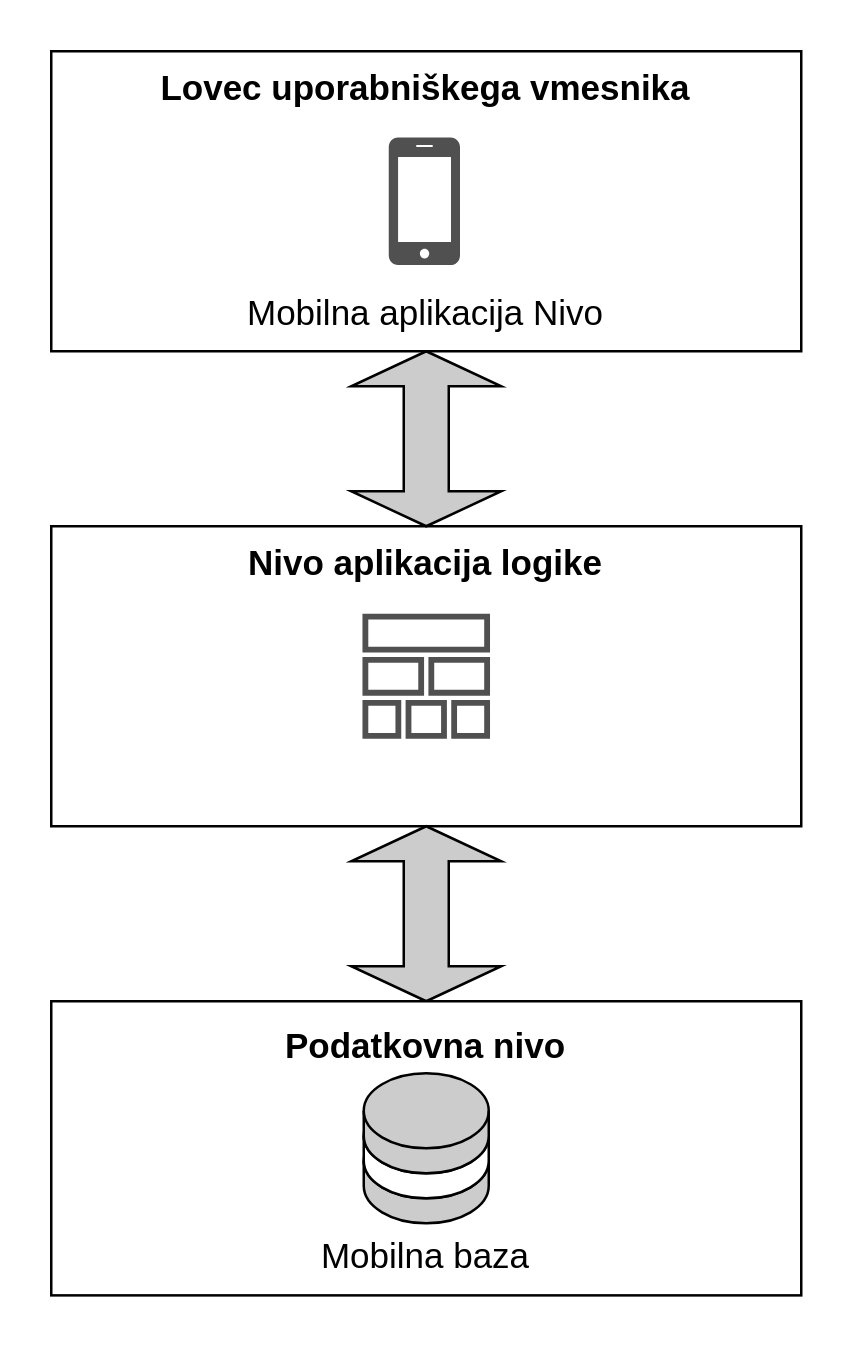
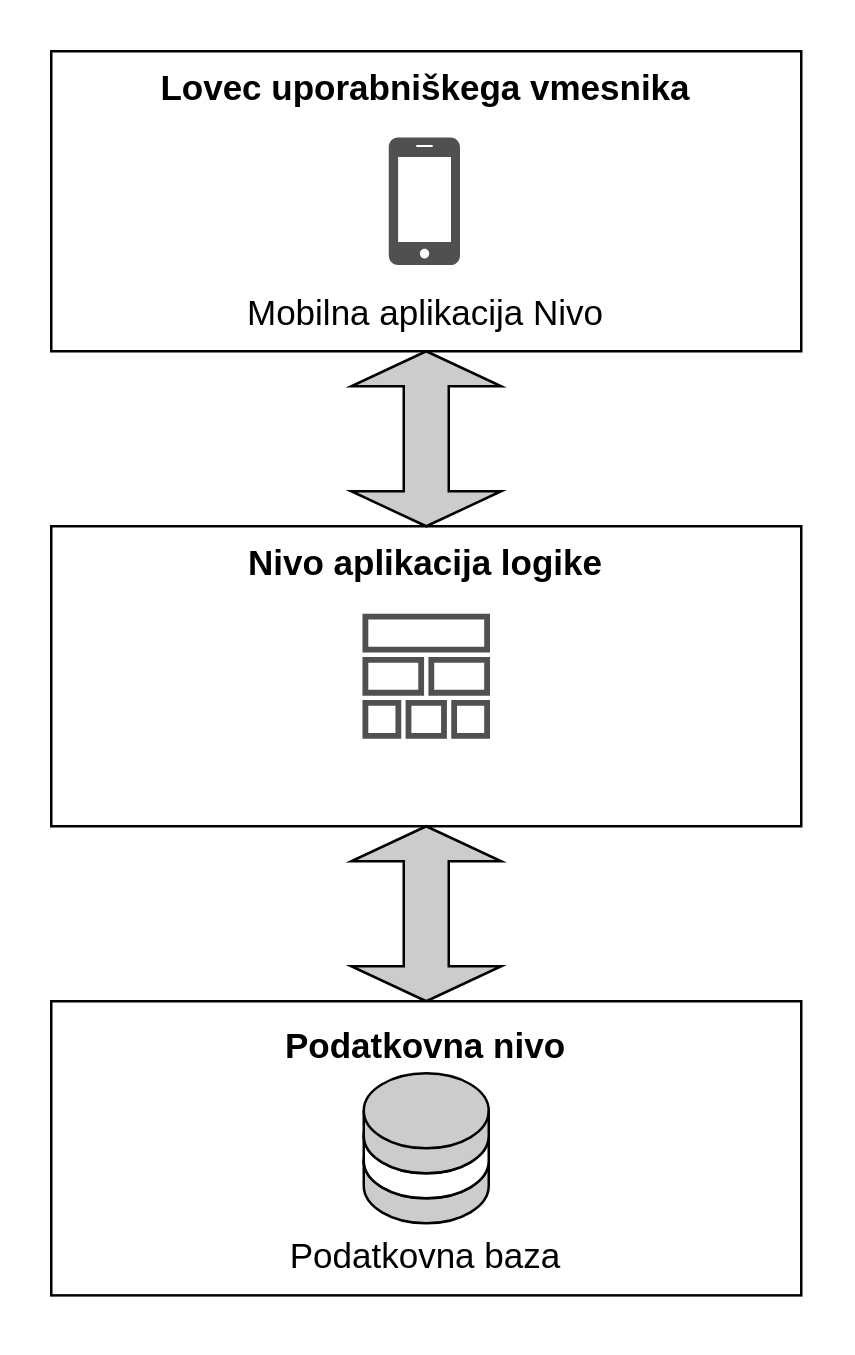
  <mxCell id="0" />
  <mxCell id="1" parent="0" />
  <mxCell id="2" value="" style="rounded=0;whiteSpace=wrap;html=1;fillStyle=auto;" vertex="1" parent="1"><mxGeometry x="20" y="210" width="300" height="120" as="geometry" /></mxCell>
  <mxCell id="3" value="&lt;font style=&quot;font-size: 14px;&quot;&gt;&lt;b&gt;Nivo aplikacija logike&lt;/b&gt;&lt;/font&gt;" style="text;html=1;strokeColor=none;fillColor=none;align=center;verticalAlign=middle;whiteSpace=wrap;rounded=0;fillStyle=auto;" vertex="1" parent="1"><mxGeometry x="20" y="210" width="300" height="30" as="geometry" /></mxCell>
  <mxCell id="4" value="" style="shape=doubleArrow;direction=south;whiteSpace=wrap;html=1;fillStyle=auto;fontSize=14;fillColor=#CCCCCC;" vertex="1" parent="1"><mxGeometry x="140" y="330" width="60" height="70" as="geometry" /></mxCell>
  <mxCell id="5" value="" style="shape=doubleArrow;direction=south;whiteSpace=wrap;html=1;fillStyle=auto;fontSize=14;fillColor=#CCCCCC;" vertex="1" parent="1"><mxGeometry x="140" y="140" width="60" height="70" as="geometry" /></mxCell>
  <mxCell id="6" value="" style="sketch=0;outlineConnect=0;fontColor=#232F3E;gradientColor=none;fillColor=#505050;strokeColor=none;dashed=0;verticalLabelPosition=bottom;verticalAlign=top;align=center;html=1;fontSize=12;fontStyle=0;aspect=fixed;pointerEvents=1;shape=mxgraph.aws4.stack;fillStyle=auto;" vertex="1" parent="1"><mxGeometry x="144.34" y="245" width="51.32" height="50" as="geometry" /></mxCell>
  <mxCell id="7" value="" style="group" vertex="1" connectable="0" parent="1"><mxGeometry x="20" y="400" width="300" height="120" as="geometry" /></mxCell>
  <mxCell id="8" value="" style="rounded=0;whiteSpace=wrap;html=1;fillStyle=auto;" vertex="1" parent="7"><mxGeometry width="300" height="117.647" as="geometry" /></mxCell>
  <mxCell id="9" value="&lt;font style=&quot;font-size: 14px;&quot;&gt;&lt;b&gt;Podatkovna nivo&lt;/b&gt;&lt;/font&gt;" style="text;html=1;strokeColor=none;fillColor=none;align=center;verticalAlign=middle;whiteSpace=wrap;rounded=0;fillStyle=auto;" vertex="1" parent="7"><mxGeometry width="300" height="35.294" as="geometry" /></mxCell>
- <mxCell id="10" value="Mobilna baza" style="text;html=1;strokeColor=none;fillColor=none;align=center;verticalAlign=middle;whiteSpace=wrap;rounded=0;fillStyle=auto;fontSize=14;" vertex="1" parent="7"><mxGeometry x="55" y="84.706" width="190" height="35.294" as="geometry" /></mxCell>
+ <mxCell id="10" value="Podatkovna baza" style="text;html=1;strokeColor=none;fillColor=none;align=center;verticalAlign=middle;whiteSpace=wrap;rounded=0;fillStyle=auto;fontSize=14;" vertex="1" parent="7"><mxGeometry x="55" y="84.706" width="190" height="35.294" as="geometry" /></mxCell>
  <mxCell id="11" value="" style="shape=cylinder3;whiteSpace=wrap;html=1;boundedLbl=1;backgroundOutline=1;size=15;fillStyle=auto;fontSize=14;fillColor=#CCCCCC;container=0;" vertex="1" parent="7"><mxGeometry x="125" y="48.82" width="50" height="40" as="geometry" /></mxCell>
  <mxCell id="12" value="" style="shape=cylinder3;whiteSpace=wrap;html=1;boundedLbl=1;backgroundOutline=1;size=15;fillStyle=auto;fontSize=14;fillColor=#FFF;container=0;" vertex="1" parent="7"><mxGeometry x="125" y="38.82" width="50" height="40" as="geometry" /></mxCell>
  <mxCell id="13" value="" style="shape=cylinder3;whiteSpace=wrap;html=1;boundedLbl=1;backgroundOutline=1;size=15;fillStyle=auto;fontSize=14;fillColor=#CCCCCC;container=0;" vertex="1" parent="7"><mxGeometry x="125" y="28.82" width="50" height="40" as="geometry" /></mxCell>
  <mxCell id="14" value="" style="rounded=0;whiteSpace=wrap;html=1;fillStyle=auto;" vertex="1" parent="1"><mxGeometry x="20" y="20" width="300" height="120" as="geometry" /></mxCell>
  <mxCell id="15" value="" style="sketch=0;pointerEvents=1;shadow=0;dashed=0;html=1;strokeColor=none;fillColor=#505050;labelPosition=center;verticalLabelPosition=bottom;verticalAlign=top;outlineConnect=0;align=center;shape=mxgraph.office.devices.cell_phone_iphone_standalone;fillStyle=auto;" vertex="1" parent="1"><mxGeometry x="155" y="54.5" width="28.5" height="51" as="geometry" /></mxCell>
  <mxCell id="16" value="&lt;font style=&quot;font-size: 14px;&quot;&gt;&lt;b&gt;Lovec uporabniškega vmesnika&lt;/b&gt;&lt;/font&gt;" style="text;html=1;strokeColor=none;fillColor=none;align=center;verticalAlign=middle;whiteSpace=wrap;rounded=0;fillStyle=auto;" vertex="1" parent="1"><mxGeometry x="20" y="20" width="300" height="30" as="geometry" /></mxCell>
  <mxCell id="17" value="Mobilna aplikacija Nivo" style="text;html=1;strokeColor=none;fillColor=none;align=center;verticalAlign=middle;whiteSpace=wrap;rounded=0;fillStyle=auto;fontSize=14;" vertex="1" parent="1"><mxGeometry x="75" y="110" width="190" height="30" as="geometry" /></mxCell>
